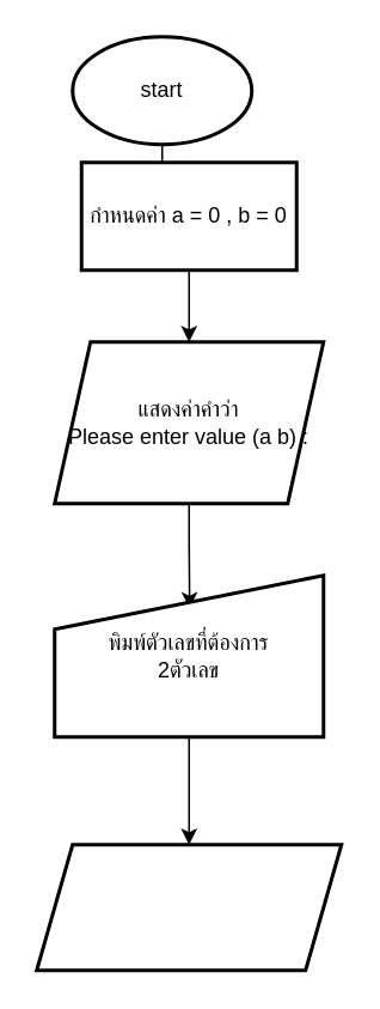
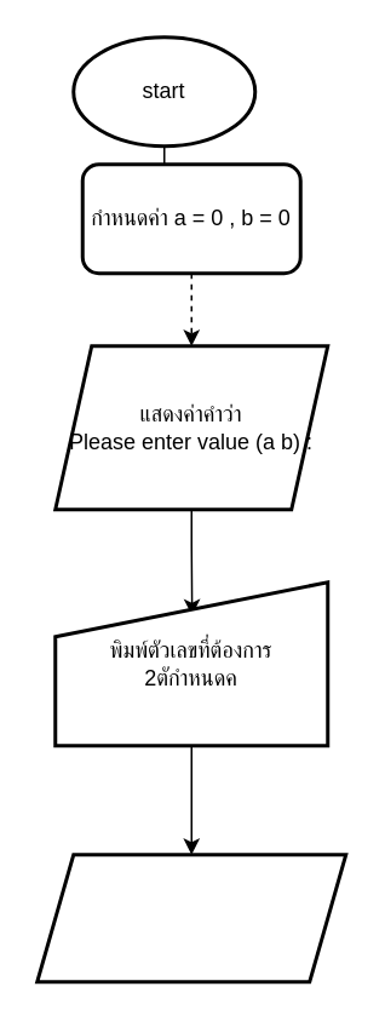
  <mxCell id="0" />
  <mxCell id="1" parent="0" />
  <mxCell id="2" value="" style="edgeStyle=orthogonalEdgeStyle;rounded=0;orthogonalLoop=1;jettySize=auto;html=1;" edge="1" parent="1" source="3" target="5"><mxGeometry relative="1" as="geometry" /></mxCell>
  <mxCell id="3" value="start" style="strokeWidth=2;html=1;shape=mxgraph.flowchart.start_1;whiteSpace=wrap;" vertex="1" parent="1"><mxGeometry x="40" y="20" width="100" height="60" as="geometry" /></mxCell>
- <mxCell id="4" value="" style="edgeStyle=orthogonalEdgeStyle;rounded=0;orthogonalLoop=1;jettySize=auto;html=1;" edge="1" parent="1" source="5" target="7"><mxGeometry relative="1" as="geometry" /></mxCell>
- <mxCell id="5" value="กำหนดค่า a = 0 , b = 0" style="whiteSpace=wrap;html=1;strokeWidth=2;" vertex="1" parent="1"><mxGeometry x="45" y="90" width="120" height="60" as="geometry" /></mxCell>
+ <mxCell id="4" value="" style="edgeStyle=orthogonalEdgeStyle;rounded=0;orthogonalLoop=1;jettySize=auto;html=1;dashed=1;" edge="1" parent="1" source="5" target="7"><mxGeometry relative="1" as="geometry" /></mxCell>
+ <mxCell id="5" value="กำหนดค่า a = 0 , b = 0" style="whiteSpace=wrap;html=1;strokeWidth=2;rounded=1;" vertex="1" parent="1"><mxGeometry x="45" y="90" width="120" height="60" as="geometry" /></mxCell>
  <mxCell id="6" value="" style="edgeStyle=orthogonalEdgeStyle;rounded=0;orthogonalLoop=1;jettySize=auto;html=1;entryX=0.502;entryY=0.204;entryDx=0;entryDy=0;entryPerimeter=0;" edge="1" parent="1" source="7" target="9"><mxGeometry relative="1" as="geometry"><mxPoint x="105" y="405" as="targetPoint" /></mxGeometry></mxCell>
  <mxCell id="7" value="แสดงค่าคำว่า&lt;div&gt;Please enter value (a b) :&lt;/div&gt;" style="shape=parallelogram;perimeter=parallelogramPerimeter;whiteSpace=wrap;html=1;fixedSize=1;strokeWidth=2;" vertex="1" parent="1"><mxGeometry x="30" y="190" width="150" height="90" as="geometry" /></mxCell>
  <mxCell id="8" value="" style="edgeStyle=orthogonalEdgeStyle;rounded=0;orthogonalLoop=1;jettySize=auto;html=1;" edge="1" parent="1" source="9" target="10"><mxGeometry relative="1" as="geometry" /></mxCell>
- <mxCell id="9" value="พิมพ์ตัวเลขที่ต้องการ&lt;div&gt;2ตัวเลข&lt;/div&gt;" style="shape=manualInput;whiteSpace=wrap;html=1;strokeWidth=2;" vertex="1" parent="1"><mxGeometry x="30" y="320" width="150" height="90" as="geometry" /></mxCell>
+ <mxCell id="9" value="พิมพ์ตัวเลขที่ต้องการ&lt;div&gt;2ตักำหนดค&lt;/div&gt;" style="shape=manualInput;whiteSpace=wrap;html=1;strokeWidth=2;" vertex="1" parent="1"><mxGeometry x="30" y="320" width="150" height="90" as="geometry" /></mxCell>
  <mxCell id="10" value="" style="shape=parallelogram;perimeter=parallelogramPerimeter;whiteSpace=wrap;html=1;fixedSize=1;strokeWidth=2;" vertex="1" parent="1"><mxGeometry x="20" y="470" width="170" height="70" as="geometry" /></mxCell>
